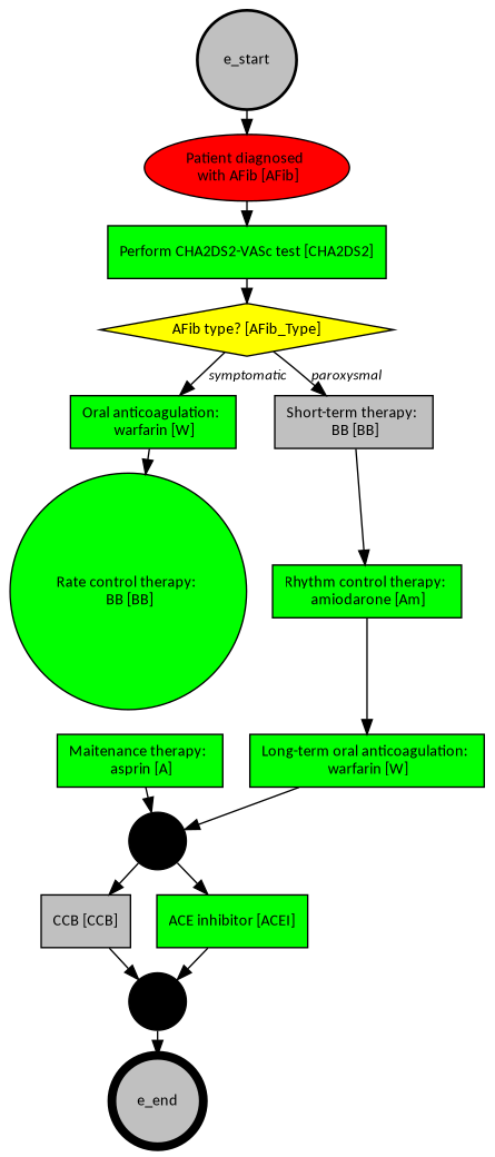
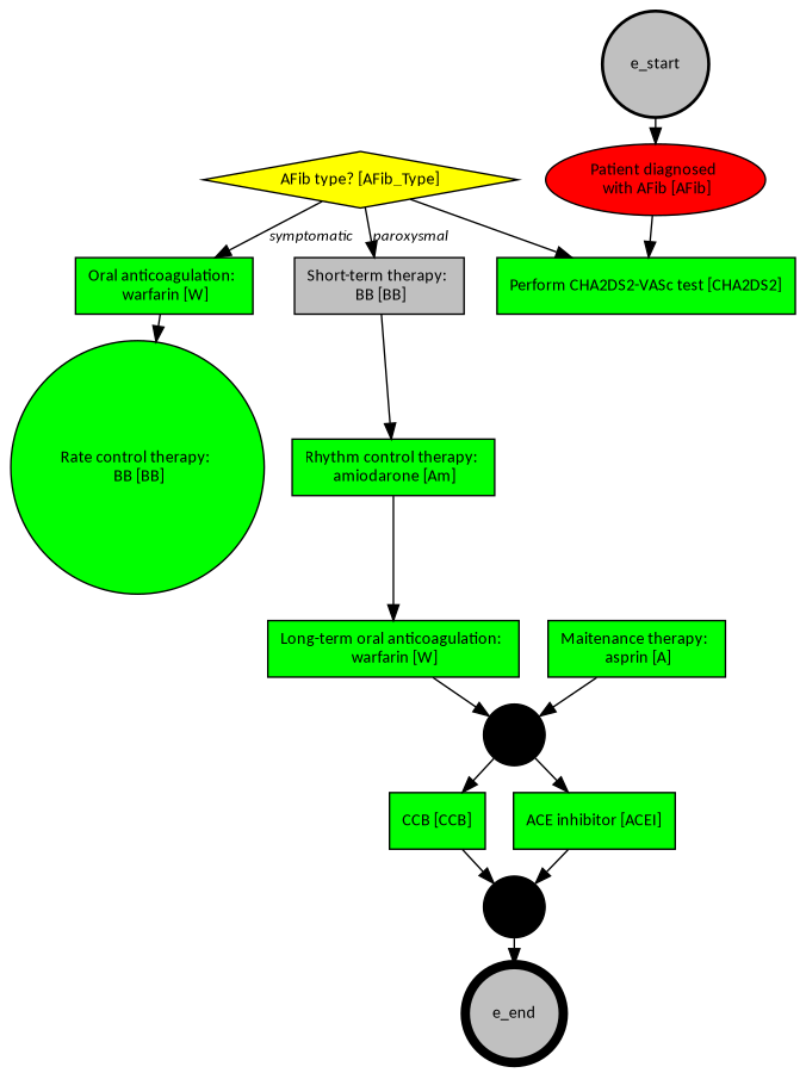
  digraph {
    ranksep=0.1
    node [fillcolor=green fontname=Calibri fontsize=11 shape=box style=filled]
    edge [fontname="Calibri Italic" fontsize=10]
    n1 [fillcolor=red label="Patient diagnosed \n with AFib [AFib]" shape=oval]
    n2 [label="Perform CHA2DS2-VASc test [CHA2DS2]"]
    n3 [fillcolor=yellow label="AFib type? [AFib_Type]" shape=diamond]
    n4 [label="Oral anticoagulation: \n warfarin [W]"]
    n5 [fillcolor=gray label="Short-term therapy: \n BB [BB]"]
    n6 [label="Rate control therapy: \n BB [BB]" shape=circle]
    n7 [label="Maitenance therapy: \n asprin [A]"]
    p1 [fillcolor=black shape=circle width=0.2]
-   n9 [fillcolor=gray label="CCB [CCB]"]
+   n9 [label="CCB [CCB]"]
    n10 [label="ACE inhibitor [ACEI]"]
    n11 [label="Rhythm control therapy: \n amiodarone [Am]"]
    n12 [label="Long-term oral anticoagulation: \n warfarin [W]"]
    p2 [fillcolor=black shape=circle width=0.2]
    e_end [fillcolor=gray penwidth=6 shape=circle width=0.3]
    e_start [fillcolor=gray penwidth=2 shape=circle width=0.3]
    n1 -> n2
-   n2 -> n3
+   n3 -> n2
    n3 -> n4 [label=symptomatic]
    n3 -> n5 [label=paroxysmal]
    n4 -> n6
    n5 -> n11
    n7 -> p1
    p1 -> n9
    p1 -> n10
    n9 -> p2
    n10 -> p2
    n11 -> n12
    n12 -> p1
    p2 -> e_end
    e_start -> n1
  }
